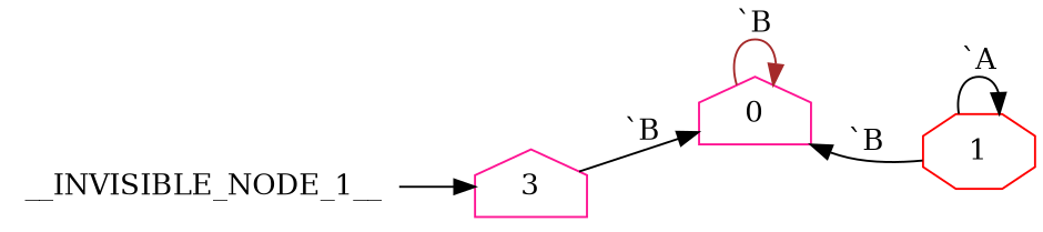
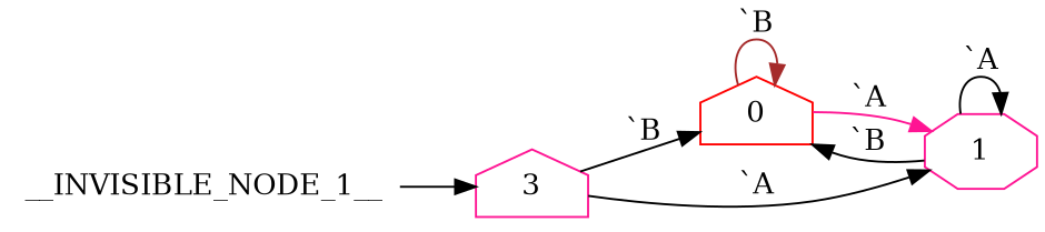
  digraph {
    rankdir=LR
    node [color=red shape=house]
    edge [color=black]
    n1 [height=.0 label=__INVISIBLE_NODE_1__ shape=none width=.0]
    n2 [color=deeppink label=3]
-   0 [color=deeppink]
-   1 [shape=octagon]
+   0
+   1 [color=deeppink shape=octagon]
    n1 -> n2
    n2 -> 0 [label="`B"]
+   n2 -> 1 [label="`A"]
    0 -> 0 [color=brown label="`B"]
+   0 -> 1 [color=deeppink label="`A"]
    1 -> 0 [label="`B"]
    1 -> 1 [label="`A"]
  }
